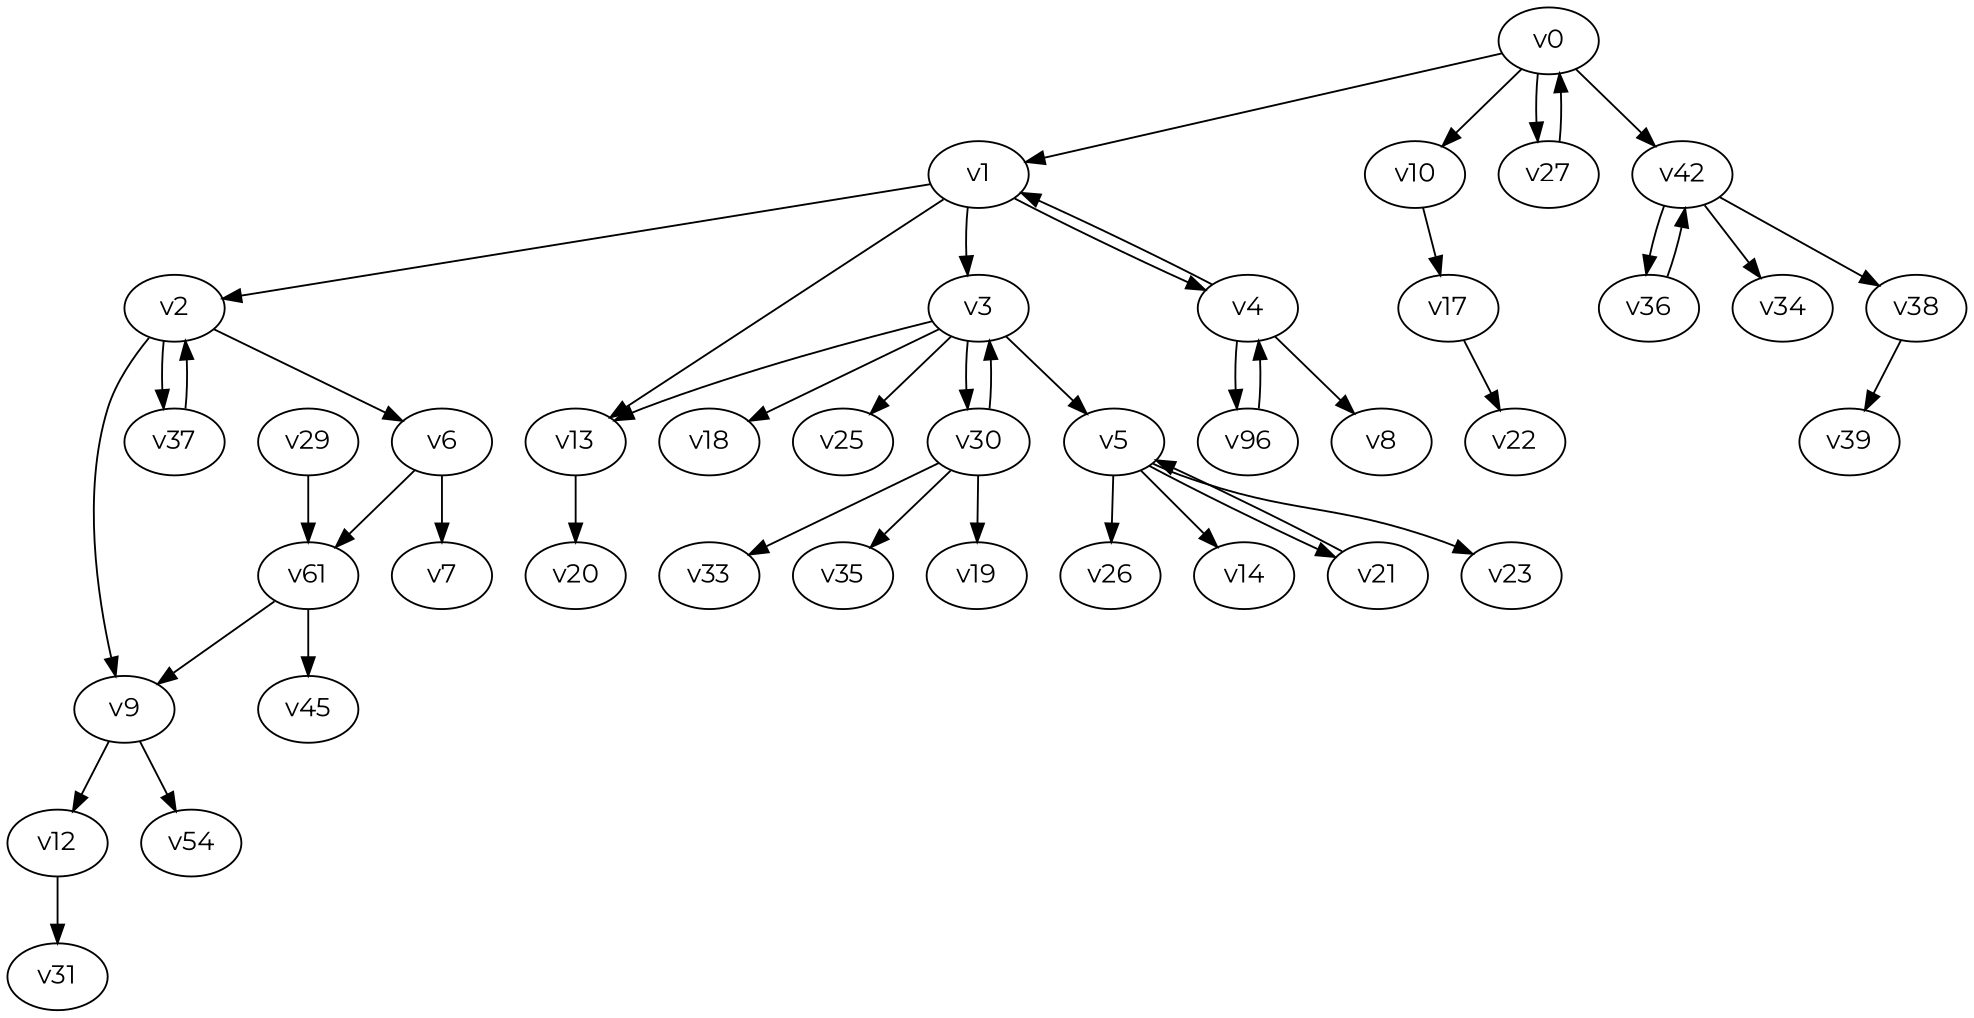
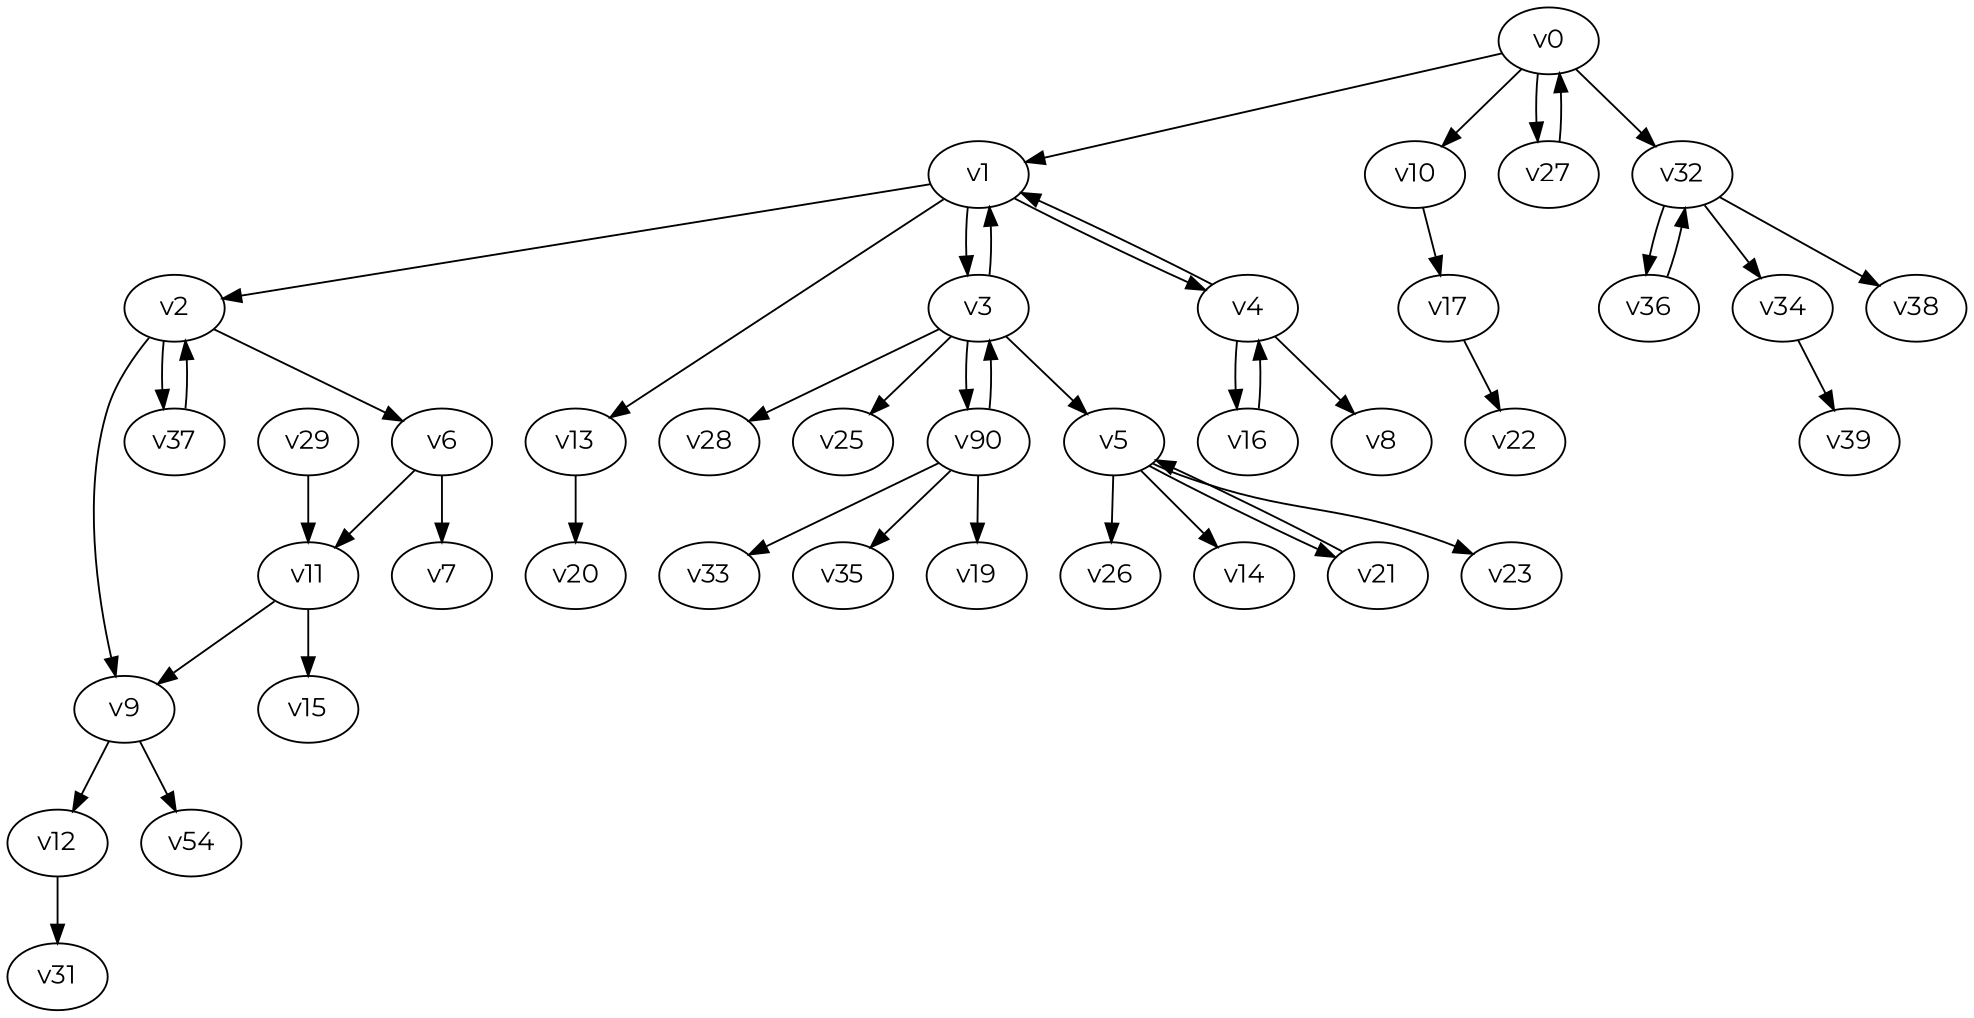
  digraph {
    fontname=Montserrat
    node [fontname=Montserrat player=1 weight=5]
    edge [fontname=Montserrat]
    v0 [player=0 weight=1]
    v1
    v10 [player=0 weight=10]
    v27 [weight=-2]
-   v32 [player=0 weight=3 label=v42]
+   v32 [player=0 weight=3]
    v2 [player=0 weight=9]
    v3 [weight=4]
    v4 [player=0 weight=18]
    v13
    v17 [weight=16]
    v34 [player=0 weight=10]
    v36 [player=0 weight=10]
    v38 [player=0 weight=-2]
    v6 [player=0 weight=4]
    v9 [weight=2]
    v37 [weight=11]
    v5
-   v18 [player=0 weight=2]
+   v18 [player=0 weight=2 label=v28]
    v25 [weight=2]
-   v30 [player=0 weight=11]
+   v30 [player=0 weight=11 label=v90]
    v8 [player=0]
-   v16 [player=0 weight=1 label=v96]
+   v16 [player=0 weight=1]
    v20 [player=0 weight=9]
    v7 [weight=6]
-   v11 [weight=3 label=v61]
+   v11 [weight=3]
    v12 [player=0 weight=14]
    n27 [label=v54 player=0 weight=14]
    v31
    v14 [player=0 weight=6]
    v21 [weight=11]
    v23 [weight=0]
    v26 [player=0 weight=4]
    v19 [weight=6]
    v33 [weight=4]
    v35 [weight=8]
-   v15 [weight=6 label=v45]
+   v15 [weight=6]
    v22 [player=0]
    v29 [weight=3]
    v39 [weight=-1]
    v0 -> v1
    v0 -> v10
    v0 -> v27
    v0 -> v32
    v1 -> v2
    v1 -> v3
    v1 -> v4
    v1 -> v13
    v10 -> v17
    v27 -> v0
    v32 -> v34
    v32 -> v36
    v32 -> v38
    v2 -> v6
    v2 -> v9
    v2 -> v37
-   v3 -> v13
+   v3 -> v1
    v3 -> v5
    v3 -> v18
    v3 -> v25
    v3 -> v30
    v4 -> v1
    v4 -> v8
    v4 -> v16
    v13 -> v20
    v17 -> v22
    v36 -> v32
-   v38 -> v39
+   v34 -> v39
    v6 -> v7
    v6 -> v11
    v9 -> v12
    v9 -> n27
    v37 -> v2
    v5 -> v14
    v5 -> v21
    v5 -> v23
    v5 -> v26
    v30 -> v3
    v30 -> v19
    v30 -> v33
    v30 -> v35
    v16 -> v4
    v11 -> v9
    v11 -> v15
    v12 -> v31
    v21 -> v5
    v29 -> v11
  }
